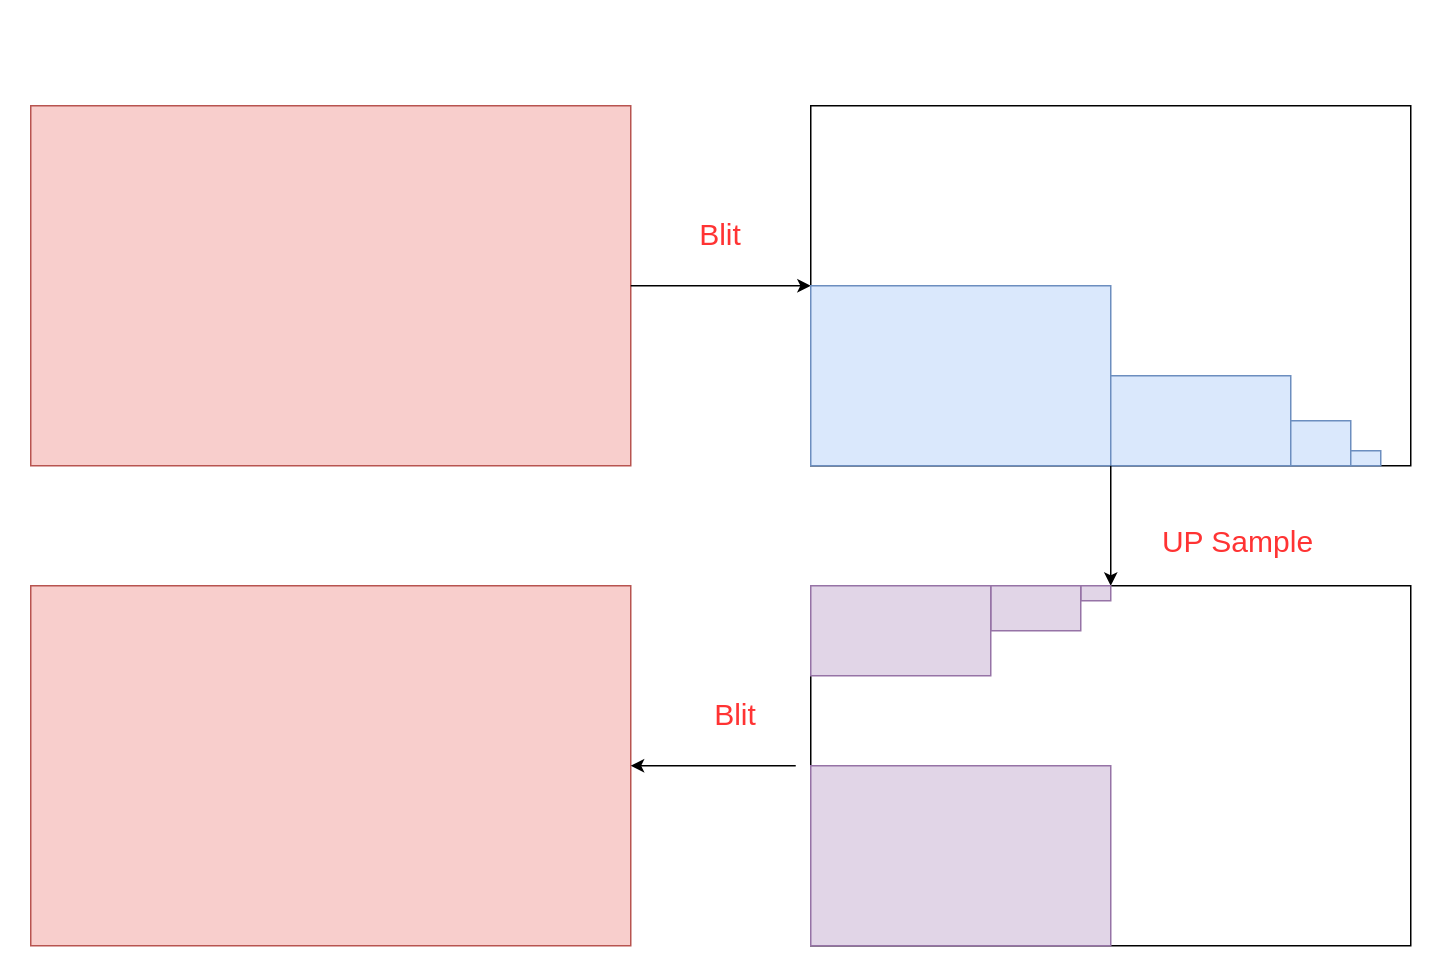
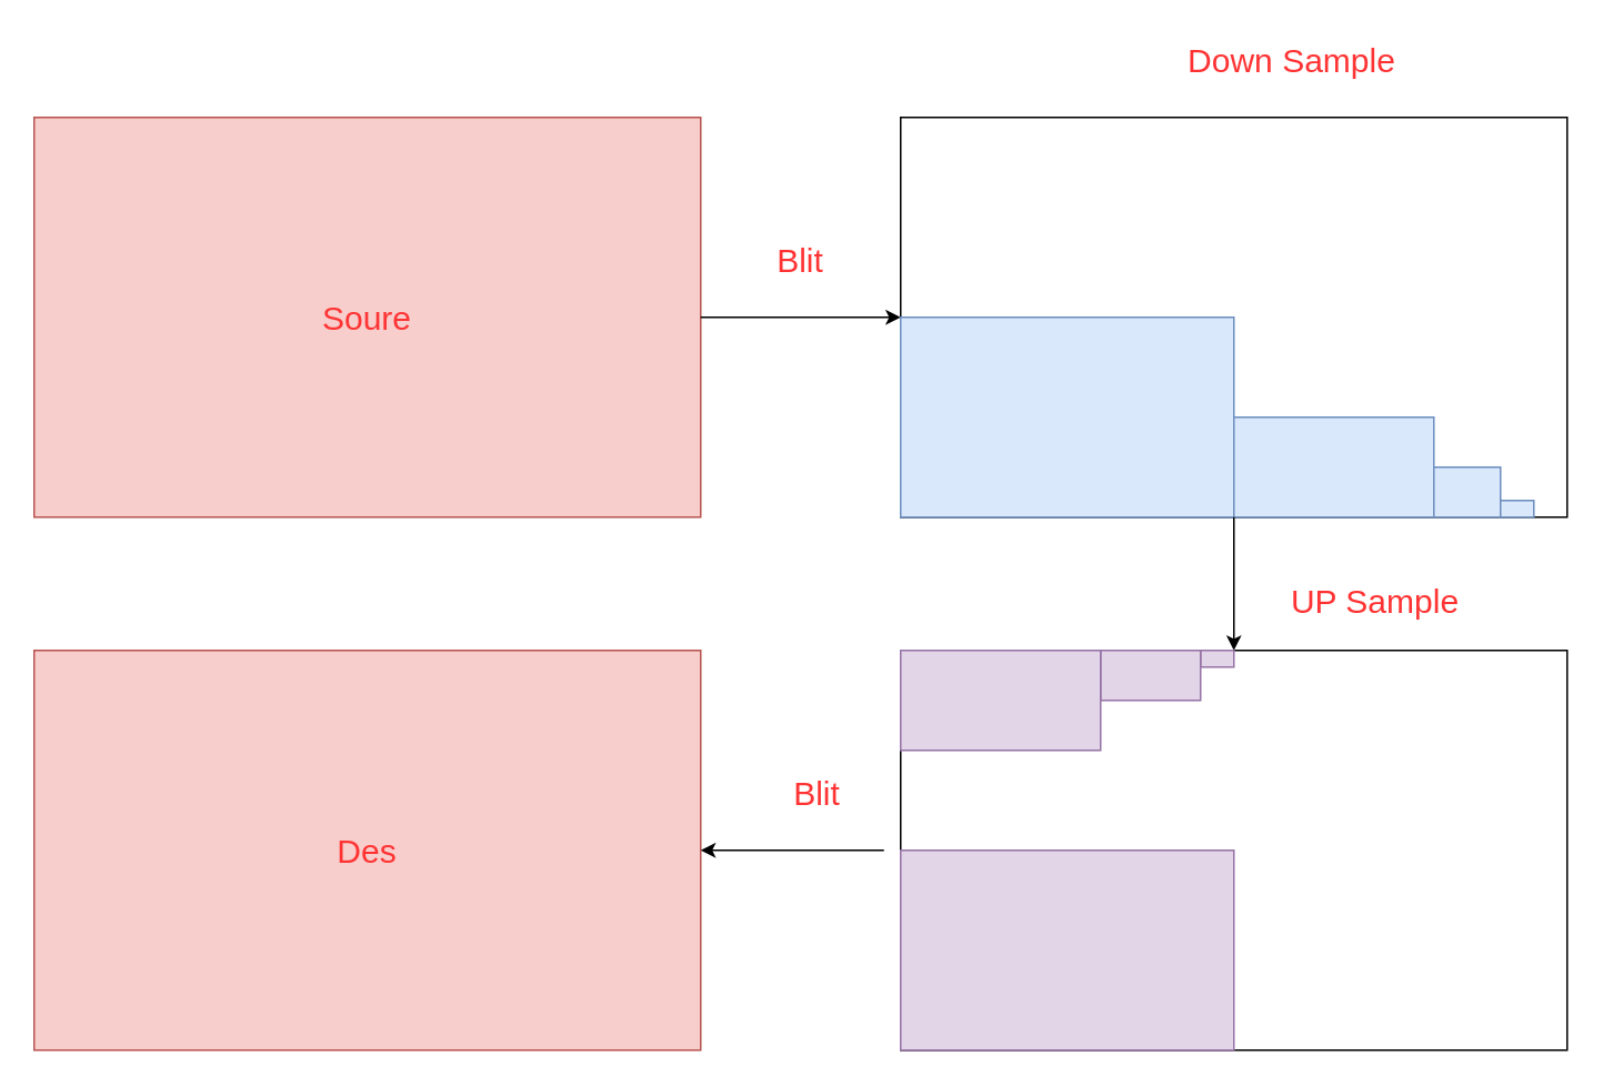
  <mxCell id="0" />
  <mxCell id="1" parent="0" />
  <mxCell id="2" value="" style="rounded=0;whiteSpace=wrap;html=1;fillColor=#f8cecc;strokeColor=#b85450;" vertex="1" parent="1"><mxGeometry x="20" y="70" width="400" height="240" as="geometry" /></mxCell>
  <mxCell id="3" value="" style="rounded=0;whiteSpace=wrap;html=1;" vertex="1" parent="1"><mxGeometry x="540" y="70" width="400" height="240" as="geometry" /></mxCell>
+ <mxCell id="4" value="Soure" style="text;html=1;strokeColor=none;fillColor=none;align=center;verticalAlign=middle;whiteSpace=wrap;rounded=0;fontColor=#FF3333;fontSize=20;" vertex="1" parent="1"><mxGeometry x="190" y="175" width="60" height="30" as="geometry" /></mxCell>
  <mxCell id="5" value="" style="endArrow=classic;html=1;rounded=0;exitX=1;exitY=0.5;exitDx=0;exitDy=0;entryX=0;entryY=0.5;entryDx=0;entryDy=0;" edge="1" parent="1" source="2" target="3"><mxGeometry width="50" height="50" relative="1" as="geometry"><mxPoint x="620" y="340" as="sourcePoint" /><mxPoint x="670" y="290" as="targetPoint" /></mxGeometry></mxCell>
  <mxCell id="6" value="Blit" style="text;html=1;strokeColor=none;fillColor=none;align=center;verticalAlign=middle;whiteSpace=wrap;rounded=0;fontColor=#FF3333;fontSize=20;" vertex="1" parent="1"><mxGeometry x="450" y="140" width="60" height="30" as="geometry" /></mxCell>
+ <mxCell id="7" value="Down Sample" style="text;html=1;strokeColor=none;fillColor=none;align=center;verticalAlign=middle;whiteSpace=wrap;rounded=0;fontColor=#FF3333;fontSize=20;" vertex="1" parent="1"><mxGeometry x="700" y="20" width="150" height="30" as="geometry" /></mxCell>
  <mxCell id="8" value="" style="rounded=0;whiteSpace=wrap;html=1;fillColor=#dae8fc;strokeColor=#6c8ebf;" vertex="1" parent="1"><mxGeometry x="540" y="190" width="200" height="120" as="geometry" /></mxCell>
  <mxCell id="9" value="" style="rounded=0;whiteSpace=wrap;html=1;fillColor=#dae8fc;strokeColor=#6c8ebf;" vertex="1" parent="1"><mxGeometry x="740" y="250" width="120" height="60" as="geometry" /></mxCell>
  <mxCell id="10" value="" style="rounded=0;whiteSpace=wrap;html=1;fillColor=#dae8fc;strokeColor=#6c8ebf;" vertex="1" parent="1"><mxGeometry x="860" y="280" width="40" height="30" as="geometry" /></mxCell>
  <mxCell id="11" value="" style="rounded=0;whiteSpace=wrap;html=1;fillColor=#dae8fc;strokeColor=#6c8ebf;" vertex="1" parent="1"><mxGeometry x="900" y="300" width="20" height="10" as="geometry" /></mxCell>
  <mxCell id="12" value="" style="rounded=0;whiteSpace=wrap;html=1;" vertex="1" parent="1"><mxGeometry x="540" y="390" width="400" height="240" as="geometry" /></mxCell>
  <mxCell id="13" value="" style="endArrow=classic;html=1;rounded=0;entryX=0.5;entryY=0;entryDx=0;entryDy=0;exitX=0;exitY=1;exitDx=0;exitDy=0;" edge="1" parent="1" source="9" target="12"><mxGeometry width="50" height="50" relative="1" as="geometry"><mxPoint x="740" y="320" as="sourcePoint" /><mxPoint x="550" y="200" as="targetPoint" /></mxGeometry></mxCell>
  <mxCell id="14" value="UP Sample&lt;br&gt;" style="text;html=1;strokeColor=none;fillColor=none;align=center;verticalAlign=middle;whiteSpace=wrap;rounded=0;fontColor=#FF3333;fontSize=20;" vertex="1" parent="1"><mxGeometry x="760" y="345" width="130" height="30" as="geometry" /></mxCell>
  <mxCell id="15" value="" style="rounded=0;whiteSpace=wrap;html=1;fillColor=#e1d5e7;strokeColor=#9673a6;" vertex="1" parent="1"><mxGeometry x="720" y="390" width="20" height="10" as="geometry" /></mxCell>
  <mxCell id="16" value="" style="rounded=0;whiteSpace=wrap;html=1;fillColor=#e1d5e7;strokeColor=#9673a6;" vertex="1" parent="1"><mxGeometry x="660" y="390" width="60" height="30" as="geometry" /></mxCell>
  <mxCell id="17" value="" style="rounded=0;whiteSpace=wrap;html=1;fillColor=#e1d5e7;strokeColor=#9673a6;" vertex="1" parent="1"><mxGeometry x="540" y="390" width="120" height="60" as="geometry" /></mxCell>
  <mxCell id="18" value="" style="rounded=0;whiteSpace=wrap;html=1;fillColor=#e1d5e7;strokeColor=#9673a6;" vertex="1" parent="1"><mxGeometry x="540" y="510" width="200" height="120" as="geometry" /></mxCell>
  <mxCell id="19" value="" style="rounded=0;whiteSpace=wrap;html=1;fillColor=#f8cecc;strokeColor=#b85450;" vertex="1" parent="1"><mxGeometry x="20" y="390" width="400" height="240" as="geometry" /></mxCell>
  <mxCell id="20" value="" style="endArrow=classic;html=1;rounded=0;entryX=1;entryY=0.5;entryDx=0;entryDy=0;" edge="1" parent="1" target="19"><mxGeometry width="50" height="50" relative="1" as="geometry"><mxPoint x="530" y="510" as="sourcePoint" /><mxPoint x="550" y="200" as="targetPoint" /></mxGeometry></mxCell>
  <mxCell id="21" value="Blit" style="text;html=1;strokeColor=none;fillColor=none;align=center;verticalAlign=middle;whiteSpace=wrap;rounded=0;fontColor=#FF3333;fontSize=20;" vertex="1" parent="1"><mxGeometry x="460" y="460" width="60" height="30" as="geometry" /></mxCell>
+ <mxCell id="22" value="Des" style="text;html=1;strokeColor=none;fillColor=none;align=center;verticalAlign=middle;whiteSpace=wrap;rounded=0;fontColor=#FF3333;fontSize=20;" vertex="1" parent="1"><mxGeometry x="190" y="495" width="60" height="30" as="geometry" /></mxCell>
